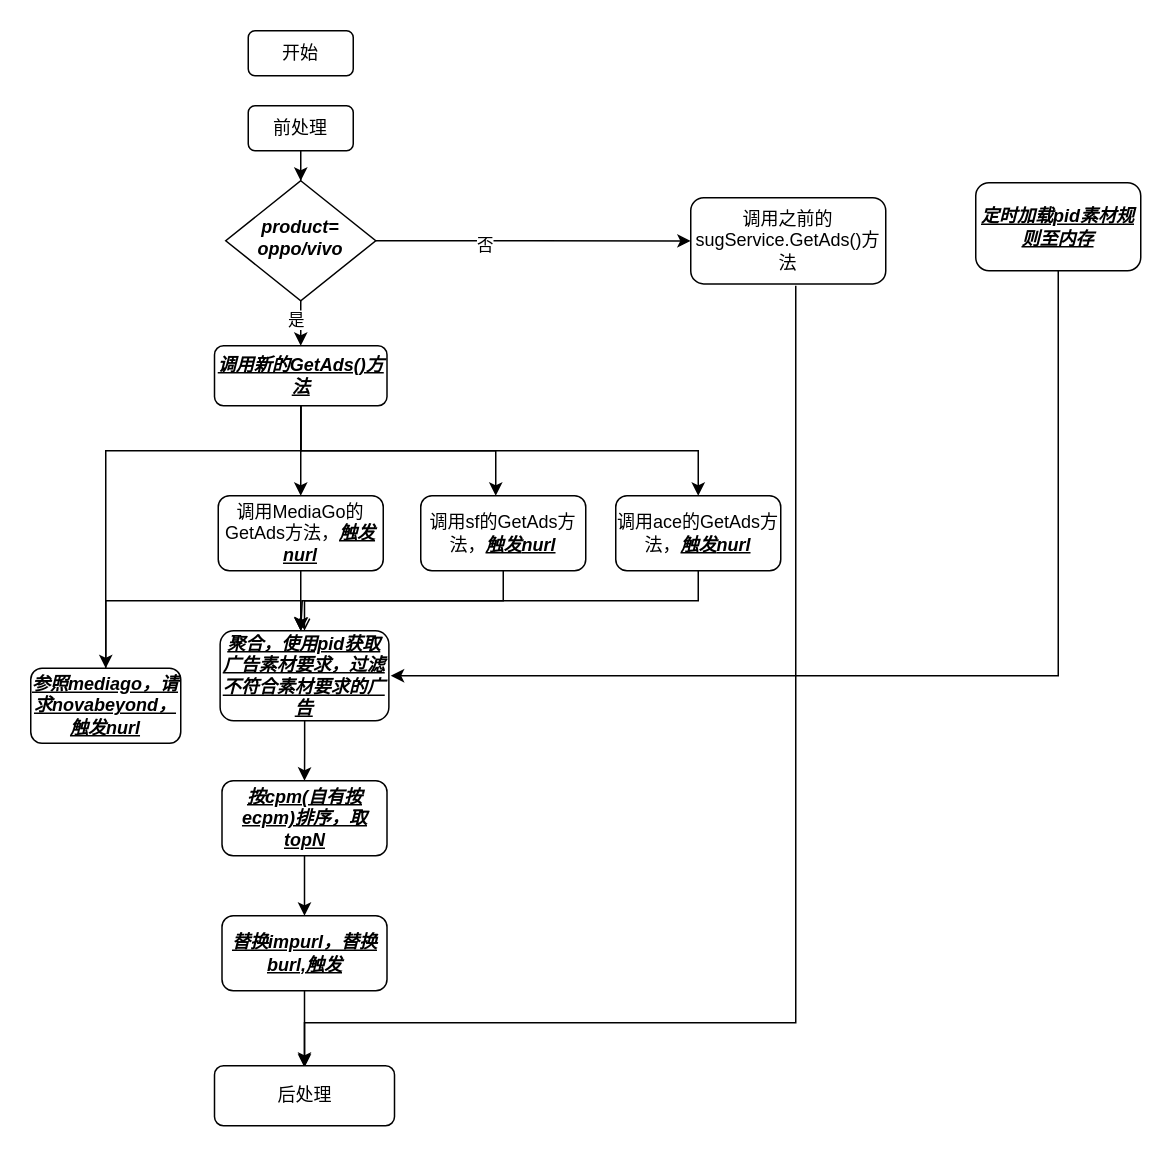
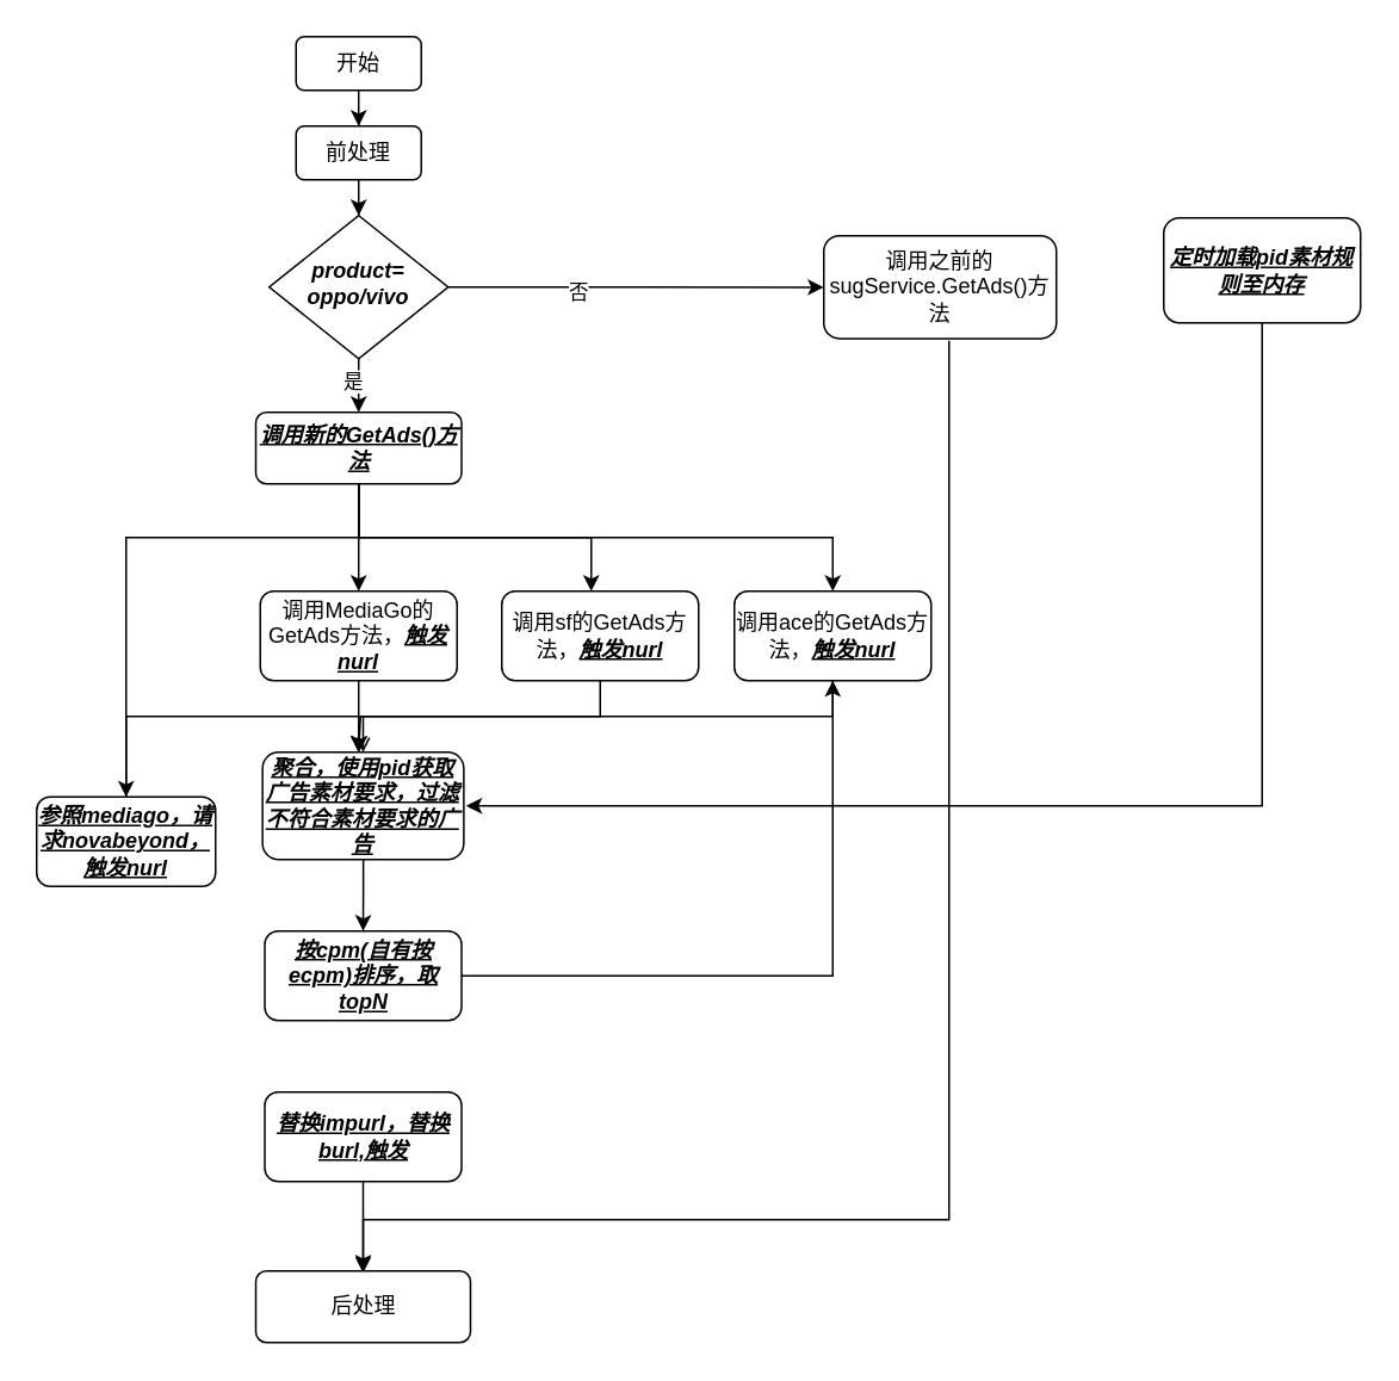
  <mxCell id="0" />
  <mxCell id="1" parent="0" />
+ <mxCell id="2" value="" style="edgeStyle=orthogonalEdgeStyle;rounded=0;orthogonalLoop=1;jettySize=auto;html=1;" parent="1" source="3" target="14" edge="1"><mxGeometry relative="1" as="geometry" /></mxCell>
  <mxCell id="3" value="开始" style="rounded=1;whiteSpace=wrap;html=1;fontSize=12;glass=0;strokeWidth=1;shadow=0;" parent="1" vertex="1"><mxGeometry x="165" y="20" width="70" height="30" as="geometry" /></mxCell>
  <mxCell id="4" style="edgeStyle=orthogonalEdgeStyle;rounded=0;orthogonalLoop=1;jettySize=auto;html=1;exitX=0.5;exitY=1;exitDx=0;exitDy=0;entryX=0.5;entryY=0;entryDx=0;entryDy=0;" parent="1" source="8" target="19" edge="1"><mxGeometry relative="1" as="geometry" /></mxCell>
  <mxCell id="5" value="是" style="edgeLabel;html=1;align=center;verticalAlign=middle;resizable=0;points=[];" parent="4" vertex="1" connectable="0"><mxGeometry x="-0.2" y="-4" relative="1" as="geometry"><mxPoint as="offset" /></mxGeometry></mxCell>
  <mxCell id="6" value="" style="edgeStyle=orthogonalEdgeStyle;rounded=0;orthogonalLoop=1;jettySize=auto;html=1;" parent="1" source="8" target="10" edge="1"><mxGeometry relative="1" as="geometry" /></mxCell>
  <mxCell id="7" value="否" style="edgeLabel;html=1;align=center;verticalAlign=middle;resizable=0;points=[];" parent="6" vertex="1" connectable="0"><mxGeometry x="-0.315" y="-2" relative="1" as="geometry"><mxPoint as="offset" /></mxGeometry></mxCell>
  <mxCell id="8" value="&lt;b&gt;&lt;i&gt;product=&lt;br&gt;oppo/vivo&lt;/i&gt;&lt;/b&gt;" style="rhombus;whiteSpace=wrap;html=1;shadow=0;fontFamily=Helvetica;fontSize=12;align=center;strokeWidth=1;spacing=6;spacingTop=-4;" parent="1" vertex="1"><mxGeometry x="150" y="120" width="100" height="80" as="geometry" /></mxCell>
  <mxCell id="9" style="edgeStyle=orthogonalEdgeStyle;rounded=0;orthogonalLoop=1;jettySize=auto;html=1;entryX=0.5;entryY=0;entryDx=0;entryDy=0;" parent="1" edge="1"><mxGeometry relative="1" as="geometry"><mxPoint x="202.5" y="711.25" as="targetPoint" /><mxPoint x="530" y="190" as="sourcePoint" /><Array as="points"><mxPoint x="450" y="681.25" /><mxPoint x="203" y="681.25" /><mxPoint x="203" y="701.25" /></Array></mxGeometry></mxCell>
  <mxCell id="10" value="调用之前的sugService.GetAds()方法" style="rounded=1;whiteSpace=wrap;html=1;fontSize=12;glass=0;strokeWidth=1;shadow=0;" parent="1" vertex="1"><mxGeometry x="460" y="131.25" width="130" height="57.5" as="geometry" /></mxCell>
  <mxCell id="11" value="Yes" style="edgeStyle=orthogonalEdgeStyle;rounded=0;html=1;jettySize=auto;orthogonalLoop=1;fontSize=11;endArrow=block;endFill=0;endSize=8;strokeWidth=1;shadow=0;labelBackgroundColor=none;" parent="1" edge="1"><mxGeometry y="10" relative="1" as="geometry"><mxPoint as="offset" /><mxPoint x="250" y="300" as="sourcePoint" /></mxGeometry></mxCell>
  <mxCell id="12" value="后处理" style="rounded=1;whiteSpace=wrap;html=1;fontSize=12;glass=0;strokeWidth=1;shadow=0;" parent="1" vertex="1"><mxGeometry x="142.5" y="710" width="120" height="40" as="geometry" /></mxCell>
  <mxCell id="13" value="" style="edgeStyle=orthogonalEdgeStyle;rounded=0;orthogonalLoop=1;jettySize=auto;html=1;" parent="1" source="14" target="8" edge="1"><mxGeometry relative="1" as="geometry" /></mxCell>
  <mxCell id="14" value="前处理" style="rounded=1;whiteSpace=wrap;html=1;fontSize=12;glass=0;strokeWidth=1;shadow=0;" parent="1" vertex="1"><mxGeometry x="165" y="70" width="70" height="30" as="geometry" /></mxCell>
  <mxCell id="15" style="edgeStyle=orthogonalEdgeStyle;rounded=0;orthogonalLoop=1;jettySize=auto;html=1;exitX=0.5;exitY=1;exitDx=0;exitDy=0;" parent="1" source="19" edge="1"><mxGeometry relative="1" as="geometry"><mxPoint x="200" y="330" as="targetPoint" /></mxGeometry></mxCell>
  <mxCell id="16" style="edgeStyle=orthogonalEdgeStyle;rounded=0;orthogonalLoop=1;jettySize=auto;html=1;" parent="1" source="19" edge="1"><mxGeometry relative="1" as="geometry"><mxPoint x="330" y="330" as="targetPoint" /><Array as="points"><mxPoint x="200" y="300" /><mxPoint x="330" y="300" /><mxPoint x="330" y="330" /></Array></mxGeometry></mxCell>
  <mxCell id="17" style="edgeStyle=orthogonalEdgeStyle;rounded=0;orthogonalLoop=1;jettySize=auto;html=1;" parent="1" source="19" target="21" edge="1"><mxGeometry relative="1" as="geometry"><Array as="points"><mxPoint x="200" y="300" /><mxPoint x="70" y="300" /></Array></mxGeometry></mxCell>
  <mxCell id="18" style="edgeStyle=orthogonalEdgeStyle;rounded=0;orthogonalLoop=1;jettySize=auto;html=1;" edge="1" parent="1" source="19" target="35"><mxGeometry relative="1" as="geometry"><Array as="points"><mxPoint x="200" y="300" /><mxPoint x="465" y="300" /></Array></mxGeometry></mxCell>
  <mxCell id="19" value="&lt;b&gt;&lt;i&gt;&lt;u&gt;调用新的GetAds()方法&lt;/u&gt;&lt;/i&gt;&lt;/b&gt;" style="rounded=1;whiteSpace=wrap;html=1;fontSize=12;glass=0;strokeWidth=1;shadow=0;" parent="1" vertex="1"><mxGeometry x="142.5" y="230" width="115" height="40" as="geometry" /></mxCell>
  <mxCell id="20" style="edgeStyle=orthogonalEdgeStyle;rounded=0;orthogonalLoop=1;jettySize=auto;html=1;" parent="1" source="21" edge="1"><mxGeometry relative="1" as="geometry"><mxPoint x="200" y="420" as="targetPoint" /><Array as="points"><mxPoint x="70" y="400" /><mxPoint x="200" y="400" /></Array></mxGeometry></mxCell>
  <mxCell id="21" value="&lt;u&gt;&lt;b&gt;&lt;i&gt;参照mediago，请求novabeyond，触发&lt;/i&gt;&lt;/b&gt;&lt;b style=&quot;border-color: var(--border-color);&quot;&gt;&lt;i style=&quot;border-color: var(--border-color);&quot;&gt;nurl&lt;/i&gt;&lt;/b&gt;&lt;/u&gt;" style="rounded=1;whiteSpace=wrap;html=1;fontSize=12;glass=0;strokeWidth=1;shadow=0;" parent="1" vertex="1"><mxGeometry x="20" y="445" width="100" height="50" as="geometry" /></mxCell>
  <mxCell id="22" style="edgeStyle=orthogonalEdgeStyle;rounded=0;orthogonalLoop=1;jettySize=auto;html=1;" parent="1" source="23" edge="1"><mxGeometry relative="1" as="geometry"><mxPoint x="200" y="420" as="targetPoint" /></mxGeometry></mxCell>
  <mxCell id="23" value="调用MediaGo的GetAds方法，&lt;u&gt;&lt;b style=&quot;border-color: var(--border-color);&quot;&gt;&lt;i style=&quot;border-color: var(--border-color);&quot;&gt;触发&lt;/i&gt;&lt;/b&gt;&lt;b style=&quot;border-color: var(--border-color);&quot;&gt;&lt;i style=&quot;border-color: var(--border-color);&quot;&gt;nurl&lt;/i&gt;&lt;/b&gt;&lt;/u&gt;" style="rounded=1;whiteSpace=wrap;html=1;fontSize=12;glass=0;strokeWidth=1;shadow=0;" parent="1" vertex="1"><mxGeometry x="145" y="330" width="110" height="50" as="geometry" /></mxCell>
  <mxCell id="24" style="edgeStyle=orthogonalEdgeStyle;rounded=0;orthogonalLoop=1;jettySize=auto;html=1;" parent="1" source="25" edge="1"><mxGeometry relative="1" as="geometry"><mxPoint x="200" y="420" as="targetPoint" /><Array as="points"><mxPoint x="335" y="400" /><mxPoint x="201" y="400" /></Array></mxGeometry></mxCell>
  <mxCell id="25" value="调用sf的GetAds方法，&lt;u&gt;&lt;b style=&quot;border-color: var(--border-color);&quot;&gt;&lt;i style=&quot;border-color: var(--border-color);&quot;&gt;触发&lt;/i&gt;&lt;/b&gt;&lt;b style=&quot;border-color: var(--border-color);&quot;&gt;&lt;i style=&quot;border-color: var(--border-color);&quot;&gt;nurl&lt;/i&gt;&lt;/b&gt;&lt;/u&gt;" style="rounded=1;whiteSpace=wrap;html=1;fontSize=12;glass=0;strokeWidth=1;shadow=0;" parent="1" vertex="1"><mxGeometry x="280" y="330" width="110" height="50" as="geometry" /></mxCell>
  <mxCell id="26" style="edgeStyle=orthogonalEdgeStyle;rounded=0;orthogonalLoop=1;jettySize=auto;html=1;entryX=0.5;entryY=0;entryDx=0;entryDy=0;" parent="1" source="27" target="31" edge="1"><mxGeometry relative="1" as="geometry"><mxPoint x="202.5" y="500" as="targetPoint" /></mxGeometry></mxCell>
  <mxCell id="27" value="&lt;b&gt;&lt;i&gt;&lt;u&gt;聚合，使用pid获取广告素材要求，过滤不符合素材要求的广告&lt;/u&gt;&lt;/i&gt;&lt;/b&gt;" style="rounded=1;whiteSpace=wrap;html=1;fontSize=12;glass=0;strokeWidth=1;shadow=0;" parent="1" vertex="1"><mxGeometry x="146.25" y="420" width="112.5" height="60" as="geometry" /></mxCell>
  <mxCell id="28" style="edgeStyle=orthogonalEdgeStyle;rounded=0;orthogonalLoop=1;jettySize=auto;html=1;exitX=0.5;exitY=1;exitDx=0;exitDy=0;" parent="1" source="29" edge="1"><mxGeometry relative="1" as="geometry"><mxPoint x="746.25" y="210" as="sourcePoint" /><mxPoint x="260" y="450" as="targetPoint" /><Array as="points"><mxPoint x="705" y="450" /></Array></mxGeometry></mxCell>
  <mxCell id="29" value="&lt;b&gt;&lt;i&gt;&lt;u&gt;定时加载pid素材规则至内存&lt;/u&gt;&lt;/i&gt;&lt;/b&gt;" style="rounded=1;whiteSpace=wrap;html=1;fontSize=12;glass=0;strokeWidth=1;shadow=0;" parent="1" vertex="1"><mxGeometry x="650" y="121.25" width="110" height="58.75" as="geometry" /></mxCell>
- <mxCell id="30" style="edgeStyle=orthogonalEdgeStyle;rounded=0;orthogonalLoop=1;jettySize=auto;html=1;entryX=0.5;entryY=0;entryDx=0;entryDy=0;" parent="1" source="31" target="33" edge="1"><mxGeometry relative="1" as="geometry"><mxPoint x="202.5" y="580" as="targetPoint" /></mxGeometry></mxCell>
+ <mxCell id="30" style="edgeStyle=orthogonalEdgeStyle;rounded=0;orthogonalLoop=1;jettySize=auto;html=1;" parent="1" source="31" target="35" edge="1"><mxGeometry relative="1" as="geometry"><mxPoint x="202.5" y="580" as="targetPoint" /></mxGeometry></mxCell>
  <mxCell id="31" value="&lt;b&gt;&lt;i&gt;&lt;u&gt;按cpm(自有按ecpm)排序，取topN&lt;/u&gt;&lt;/i&gt;&lt;/b&gt;" style="rounded=1;whiteSpace=wrap;html=1;fontSize=12;glass=0;strokeWidth=1;shadow=0;" parent="1" vertex="1"><mxGeometry x="147.5" y="520" width="110" height="50" as="geometry" /></mxCell>
  <mxCell id="32" style="edgeStyle=orthogonalEdgeStyle;rounded=0;orthogonalLoop=1;jettySize=auto;html=1;entryX=0.5;entryY=0;entryDx=0;entryDy=0;" parent="1" source="33" target="12" edge="1"><mxGeometry relative="1" as="geometry" /></mxCell>
  <mxCell id="33" value="&lt;b&gt;&lt;i&gt;&lt;u&gt;替换impurl，替换burl,触发&lt;/u&gt;&lt;/i&gt;&lt;/b&gt;" style="rounded=1;whiteSpace=wrap;html=1;fontSize=12;glass=0;strokeWidth=1;shadow=0;" parent="1" vertex="1"><mxGeometry x="147.5" y="610" width="110" height="50" as="geometry" /></mxCell>
  <mxCell id="34" style="edgeStyle=orthogonalEdgeStyle;rounded=0;orthogonalLoop=1;jettySize=auto;html=1;entryX=0.5;entryY=0;entryDx=0;entryDy=0;endArrow=open;" edge="1" parent="1" source="35" target="27"><mxGeometry relative="1" as="geometry"><Array as="points"><mxPoint x="465" y="400" /><mxPoint x="203" y="400" /></Array></mxGeometry></mxCell>
  <mxCell id="35" value="调用ace的GetAds方法，&lt;u&gt;&lt;b style=&quot;border-color: var(--border-color);&quot;&gt;&lt;i style=&quot;border-color: var(--border-color);&quot;&gt;触发&lt;/i&gt;&lt;/b&gt;&lt;b style=&quot;border-color: var(--border-color);&quot;&gt;&lt;i style=&quot;border-color: var(--border-color);&quot;&gt;nurl&lt;/i&gt;&lt;/b&gt;&lt;/u&gt;" style="rounded=1;whiteSpace=wrap;html=1;fontSize=12;glass=0;strokeWidth=1;shadow=0;" vertex="1" parent="1"><mxGeometry x="410" y="330" width="110" height="50" as="geometry" /></mxCell>
